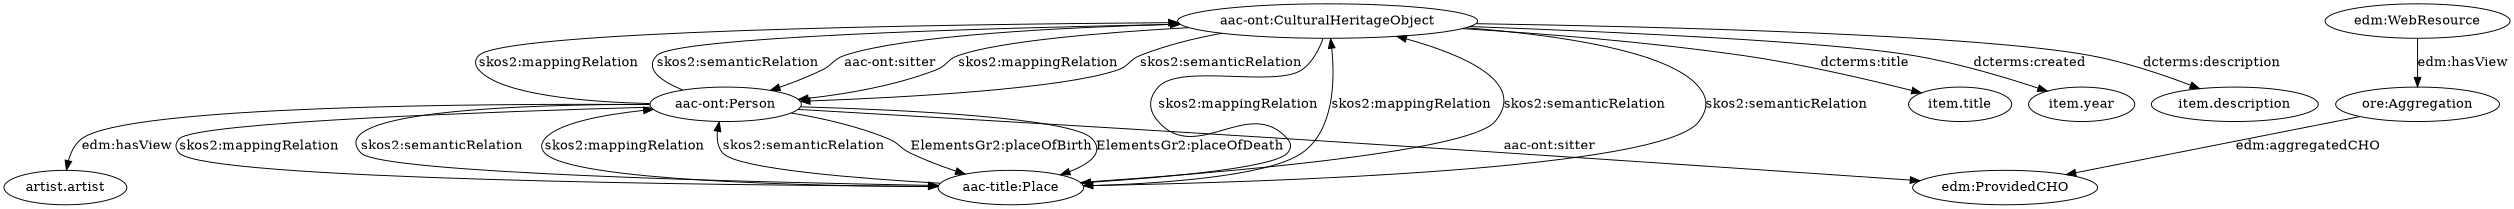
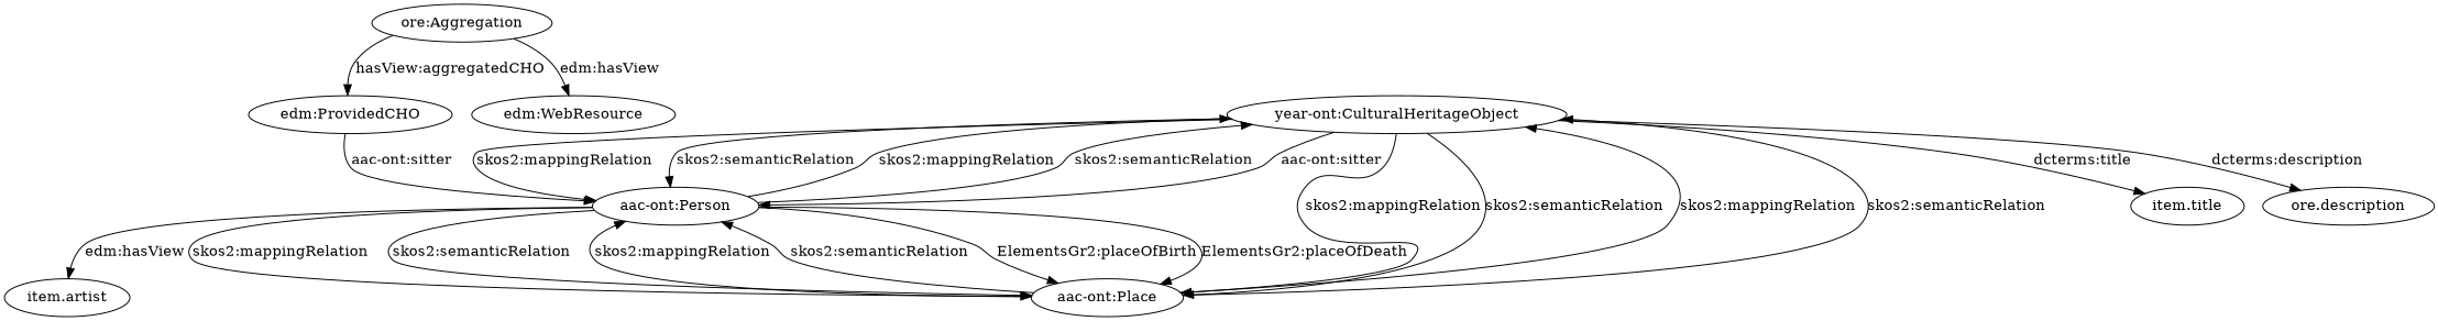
  digraph {
    node [type=class_uri]
    edge [type=inherited]
    n1 [label="item.title" type=attribute_name]
-   n2 [label="aac-ont:CulturalHeritageObject"]
-   n3 [label="item.description" type=attribute_name]
+   n2 [label="year-ont:CulturalHeritageObject"]
+   n3 [label="ore.description" type=attribute_name]
    n4 [label="aac-ont:Person"]
-   n5 [label="item.year" type=attribute_name]
-   n6 [label="aac-title:Place"]
-   n7 [label="artist.artist" type=attribute_name]
+   n6 [label="aac-ont:Place"]
+   n7 [label="item.artist" type=attribute_name]
    n8 [label="edm:WebResource"]
    n9 [label="ore:Aggregation"]
    n10 [label="edm:ProvidedCHO"]
    n2 -> n1 [label="dcterms:title" type=st_property_uri]
    n2 -> n3 [label="dcterms:description" type=st_property_uri]
    n2 -> n4 [label="aac-ont:sitter" type=direct_property_uri]
    n2 -> n4 [label="skos2:mappingRelation"]
    n2 -> n4 [label="skos2:semanticRelation"]
-   n2 -> n5 [label="dcterms:created" type=st_property_uri]
    n2 -> n6 [label="skos2:mappingRelation"]
    n2 -> n6 [label="skos2:semanticRelation"]
    n4 -> n2 [label="skos2:mappingRelation"]
    n4 -> n2 [label="skos2:semanticRelation"]
    n4 -> n6 [label="ElementsGr2:placeOfBirth" type=direct_property_uri]
    n4 -> n6 [label="ElementsGr2:placeOfDeath" type=direct_property_uri]
    n4 -> n6 [label="skos2:mappingRelation"]
    n4 -> n6 [label="skos2:semanticRelation"]
    n4 -> n7 [label="edm:hasView" type=st_property_uri]
    n6 -> n2 [label="skos2:mappingRelation"]
    n6 -> n2 [label="skos2:semanticRelation"]
    n6 -> n4 [label="skos2:mappingRelation"]
    n6 -> n4 [label="skos2:semanticRelation"]
-   n8 -> n9 [label="edm:hasView" type=direct_property_uri]
-   n9 -> n10 [label="edm:aggregatedCHO" type=direct_property_uri]
-   n4 -> n10 [label="aac-ont:sitter" type=direct_property_uri]
+   n9 -> n8 [label="edm:hasView" type=direct_property_uri]
+   n9 -> n10 [label="hasView:aggregatedCHO" type=direct_property_uri]
+   n10 -> n4 [label="aac-ont:sitter" type=direct_property_uri]
  }
